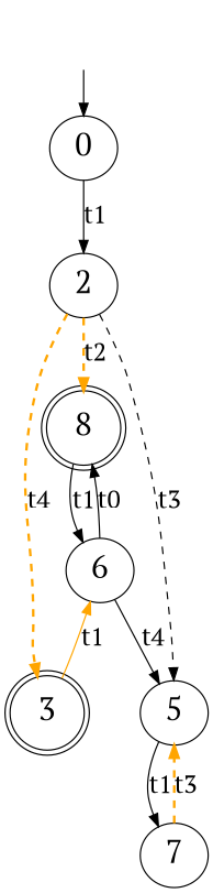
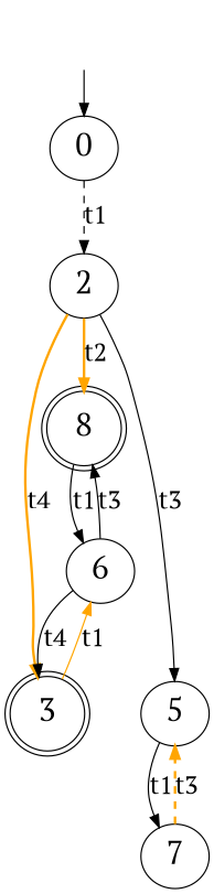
  digraph {
    fontname="PT Serif"
    labeljust=l
    nojustify=true
    rankdir=TB
    node [fontname="PT Serif" fontsize=25]
    edge [fontname="PT Serif" fontsize=20]
    I0 [style=invis width=0]
    n2 [label=0]
    n3 [label=2]
    n4 [label=8 shape=doublecircle]
    n5 [label=5]
    n6 [label=3 shape=doublecircle]
    n7 [label=6]
    n8 [label=7]
    I0 -> n2
-   n2 -> n3 [label=t1]
-   n3 -> n4 [color=orange label=t2 penwidth=2.0 style=dashed]
-   n3 -> n5 [label=t3 style=dashed]
-   n3 -> n6 [color=orange label=t4 penwidth=2.0 style=dashed]
+   n2 -> n3 [label=t1 style=dashed]
+   n3 -> n4 [color=orange label=t2 penwidth=2.0 style=solid]
+   n3 -> n5 [label=t3]
+   n3 -> n6 [color=orange label=t4 penwidth=2.0 style=solid]
    n4 -> n7 [label=t1]
    n5 -> n8 [label=t1]
    n6 -> n7 [color=orange label=t1]
-   n7 -> n4 [label=t0]
-   n7 -> n5 [label=t4]
+   n7 -> n4 [label=t3]
+   n7 -> n6 [label=t4]
    n8 -> n5 [color=orange label=t3 penwidth=2.0 style=dashed]
  }
